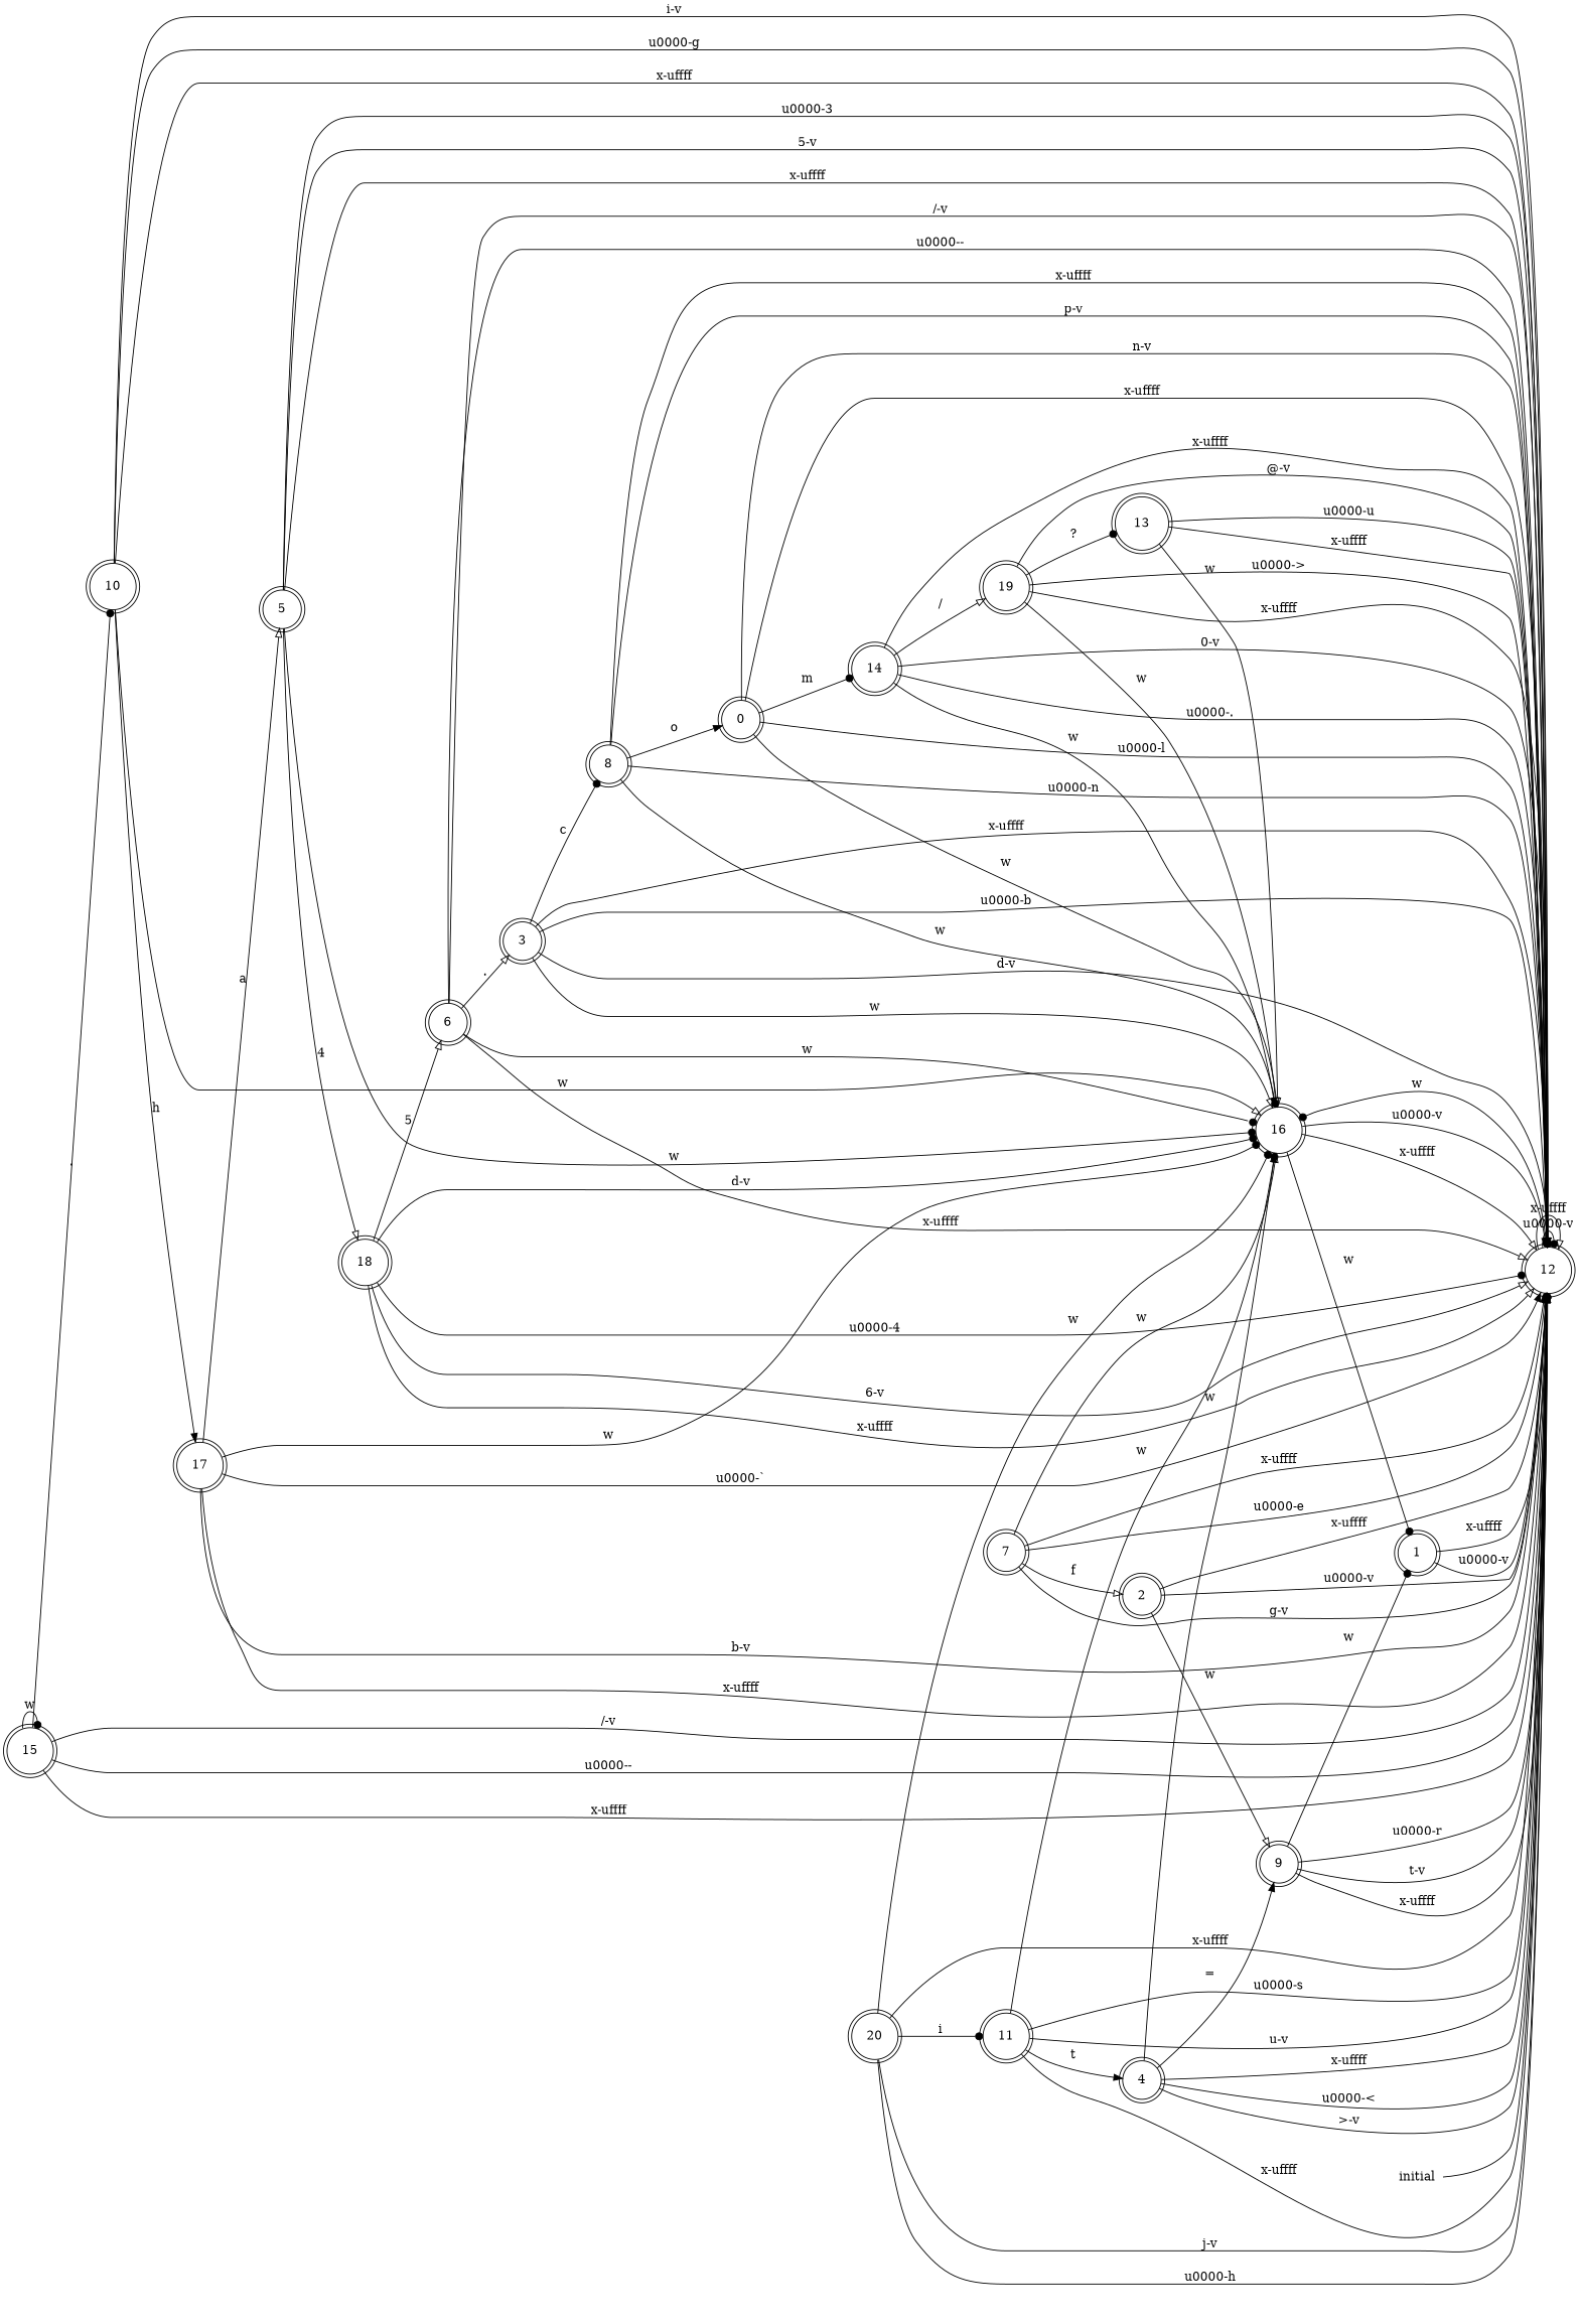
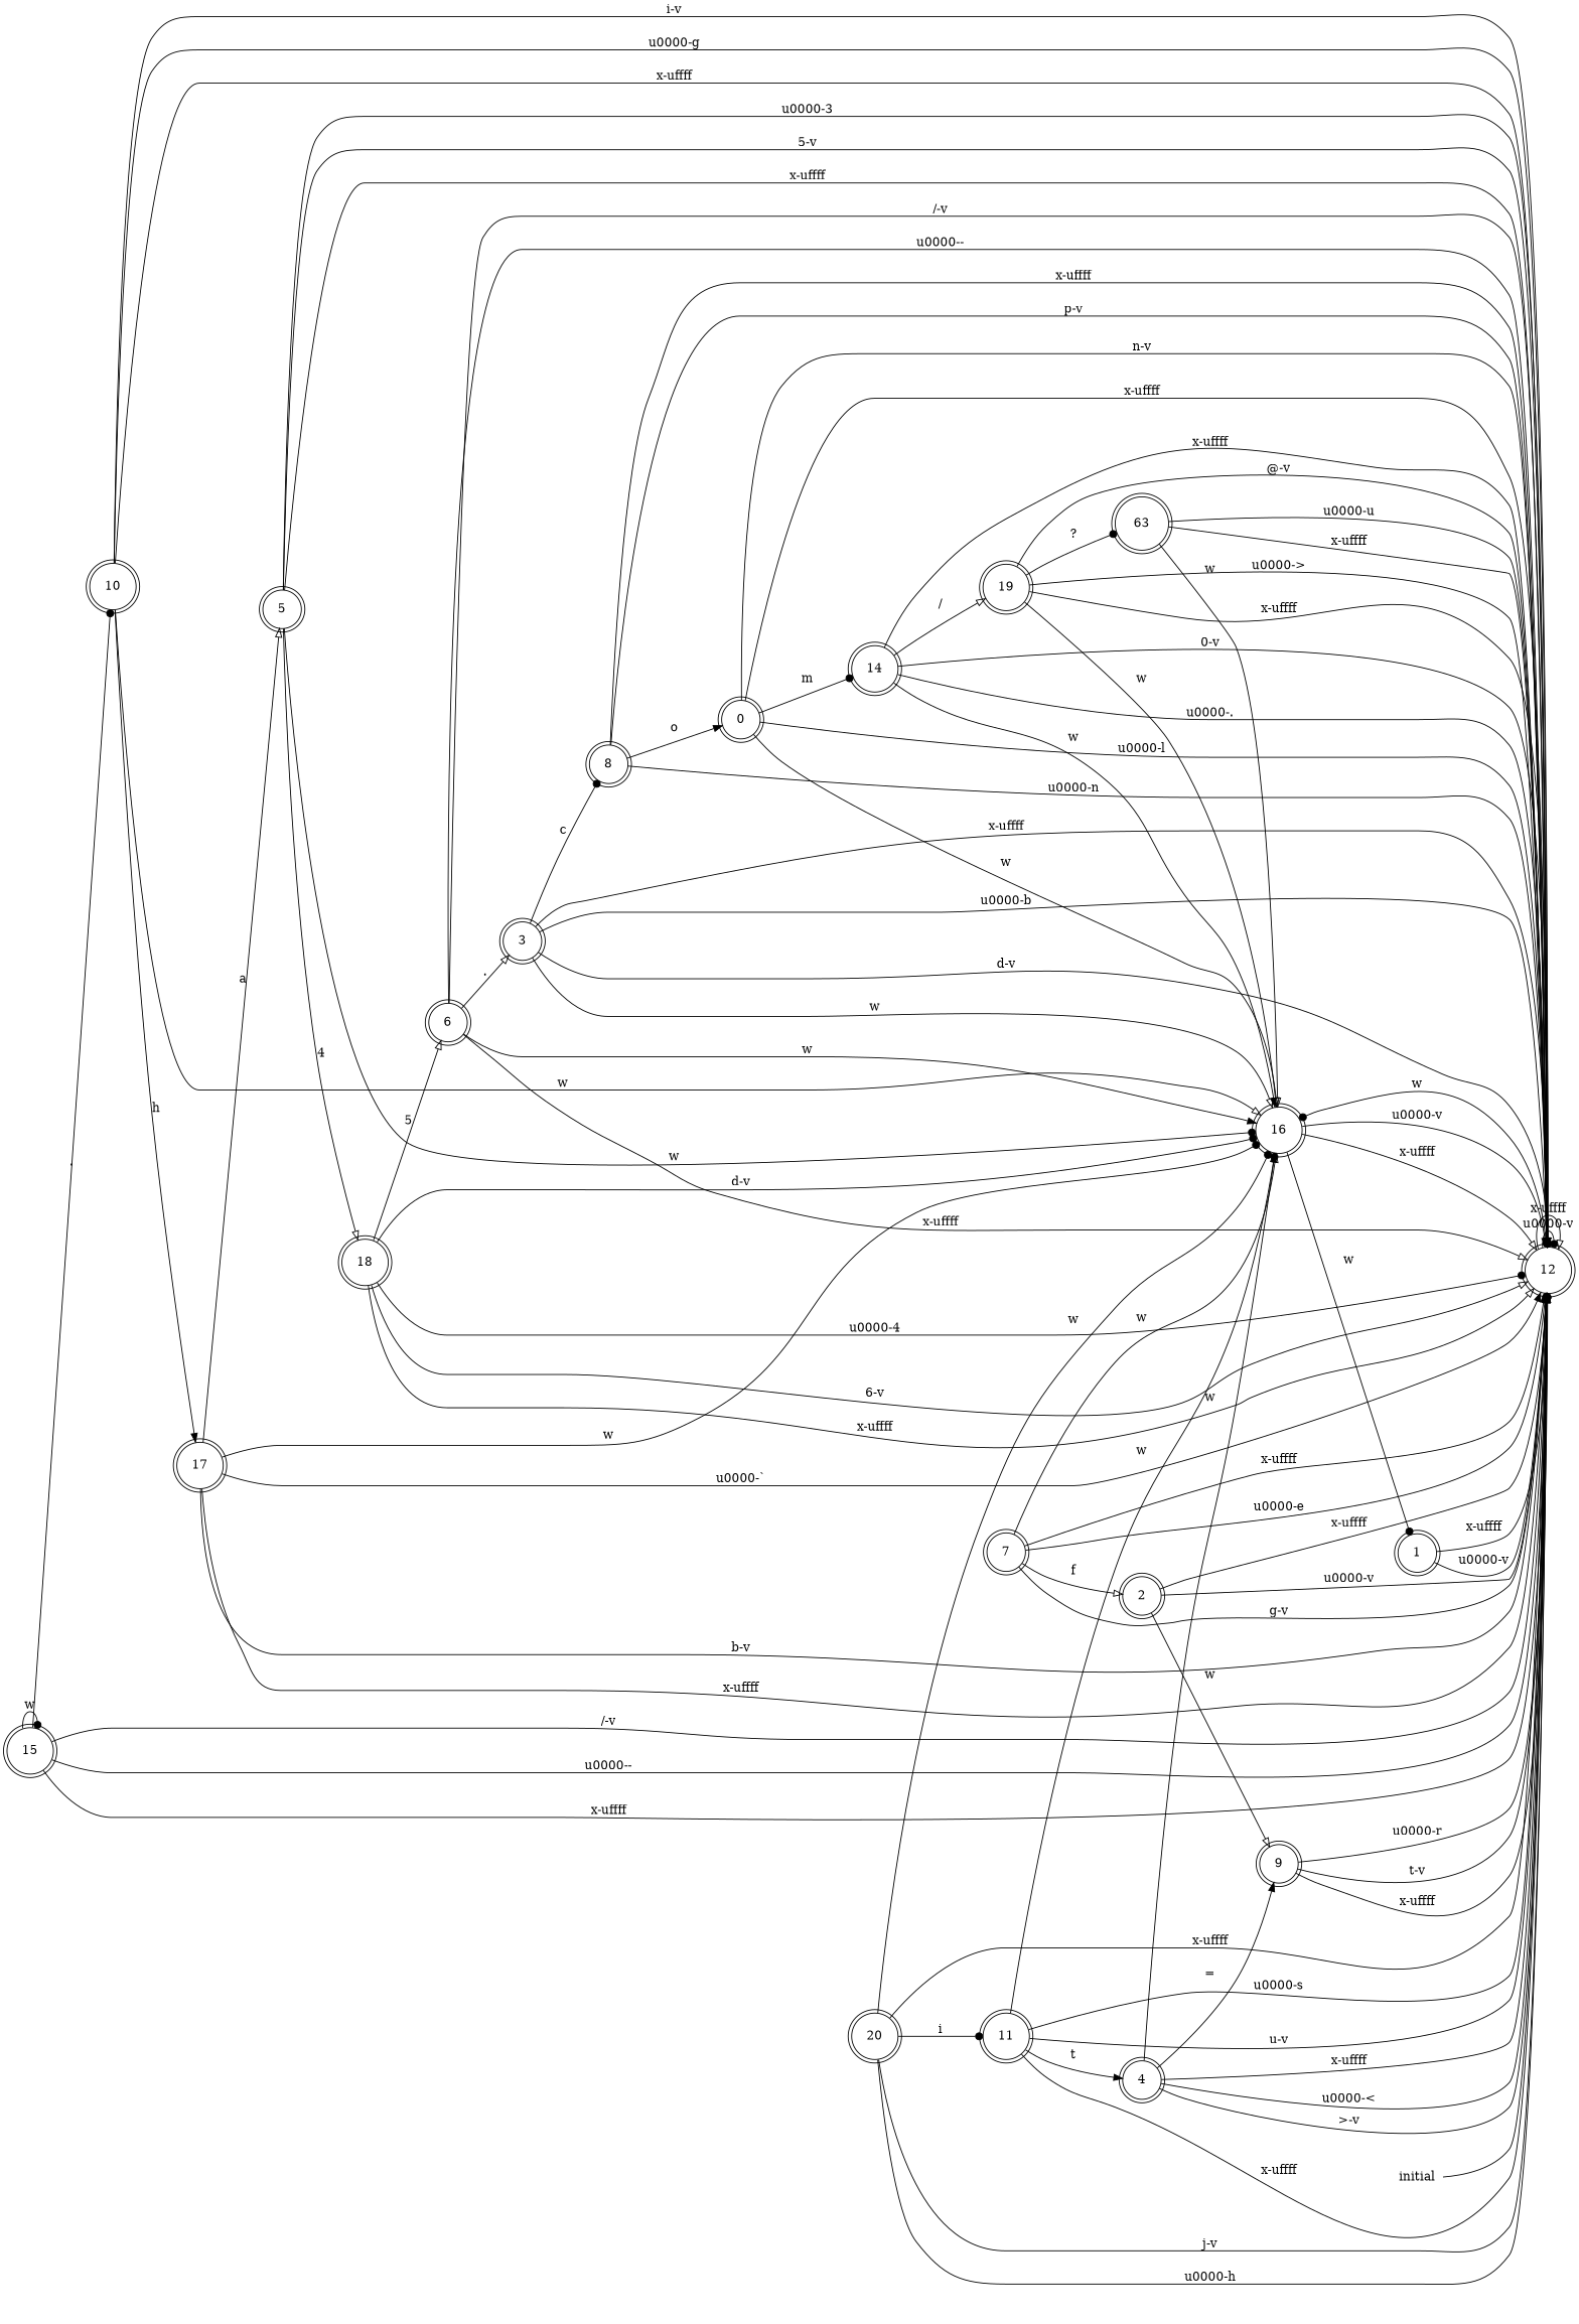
  digraph {
    rankdir=LR
    node [shape=doublecircle]
    edge [arrowhead=onormal]
    0
    14
    16
    12
    19
    1
-   13
+   13 [label=63]
    15
    10
    17
    2
    9
    3
    8
    4
    7
    5
    18
    6
    11
    initial [shape=plaintext]
    20
    0 -> 14 [arrowhead=dot label=m]
    0 -> 16 [label=w]
    0 -> 12 [arrowhead=dot label="\u0000-l"]
    0 -> 12 [arrowhead=normal label="n-v"]
    0 -> 12 [label="x-\uffff"]
    14 -> 16 [arrowhead=normal label=w]
    14 -> 12 [arrowhead=dot label="0-v"]
    14 -> 12 [arrowhead=normal label="\u0000-."]
    14 -> 12 [label="x-\uffff"]
    14 -> 19 [label="/"]
    16 -> 12 [arrowhead=normal label="\u0000-v"]
    16 -> 12 [label="x-\uffff"]
    16 -> 1 [arrowhead=dot label=w]
    12 -> 16 [arrowhead=dot label=w]
    12 -> 12 [arrowhead=dot label="\u0000-v"]
    12 -> 12 [label="x-\uffff"]
    19 -> 16 [label=w]
    19 -> 12 [label="@-v"]
    19 -> 12 [label="\u0000->"]
    19 -> 12 [arrowhead=normal label="x-\uffff"]
    19 -> 13 [arrowhead=dot label="?"]
    1 -> 12 [arrowhead=dot label="\u0000-v"]
    1 -> 12 [arrowhead=normal label="x-\uffff"]
    13 -> 16 [label=w]
    13 -> 12 [label="x-\uffff"]
    13 -> 12 [arrowhead=normal label="\u0000-u"]
    15 -> 12 [arrowhead=normal label="/-v"]
    15 -> 12 [arrowhead=normal label="\u0000--"]
    15 -> 12 [label="x-\uffff"]
    15 -> 15 [arrowhead=dot label=w]
    15 -> 10 [arrowhead=dot label="."]
    10 -> 16 [label=w]
    10 -> 12 [arrowhead=normal label="i-v"]
    10 -> 12 [arrowhead=normal label="\u0000-g"]
    10 -> 12 [arrowhead=normal label="x-\uffff"]
    10 -> 17 [arrowhead=normal label=h]
    17 -> 16 [arrowhead=dot label=w]
    17 -> 12 [arrowhead=normal label="\u0000-`"]
    17 -> 12 [label="b-v"]
    17 -> 12 [arrowhead=normal label="x-\uffff"]
    17 -> 5 [label=a]
    2 -> 12 [arrowhead=normal label="\u0000-v"]
    2 -> 12 [arrowhead=normal label="x-\uffff"]
    2 -> 9 [label=w]
    9 -> 12 [arrowhead=normal label="\u0000-r"]
    9 -> 12 [arrowhead=normal label="t-v"]
    9 -> 12 [arrowhead=normal label="x-\uffff"]
-   9 -> 1 [arrowhead=dot label=w]
    3 -> 16 [label=w]
    3 -> 12 [arrowhead=dot label="\u0000-b"]
    3 -> 12 [arrowhead=normal label="d-v"]
    3 -> 12 [arrowhead=dot label="x-\uffff"]
    3 -> 8 [arrowhead=dot label=c]
    8 -> 0 [arrowhead=normal label=o]
-   8 -> 16 [arrowhead=dot label=w]
    8 -> 12 [arrowhead=normal label="p-v"]
    8 -> 12 [arrowhead=dot label="\u0000-n"]
    8 -> 12 [label="x-\uffff"]
    4 -> 16 [arrowhead=dot label=w]
    4 -> 12 [label="\u0000-<"]
    4 -> 12 [arrowhead=dot label=">-v"]
    4 -> 12 [label="x-\uffff"]
    4 -> 9 [arrowhead=normal label="="]
    7 -> 16 [label=w]
    7 -> 12 [label="g-v"]
    7 -> 12 [arrowhead=normal label="x-\uffff"]
    7 -> 12 [arrowhead=normal label="\u0000-e"]
    7 -> 2 [label=f]
    5 -> 16 [arrowhead=dot label=w]
    5 -> 12 [arrowhead=dot label="\u0000-3"]
    5 -> 12 [arrowhead=normal label="5-v"]
    5 -> 12 [arrowhead=dot label="x-\uffff"]
    5 -> 18 [label=4]
    18 -> 16 [arrowhead=dot label="d-v"]
    18 -> 12 [arrowhead=dot label="\u0000-4"]
    18 -> 12 [label="6-v"]
    18 -> 12 [label="x-\uffff"]
    18 -> 6 [label=5]
-   6 -> 16 [arrowhead=dot label=w]
+   6 -> 16 [arrowhead=normal label=w]
    6 -> 12 [arrowhead=dot label="/-v"]
    6 -> 12 [label="\u0000--"]
    6 -> 12 [label="x-\uffff"]
    6 -> 3 [label="."]
    11 -> 16 [arrowhead=normal label=w]
    11 -> 12 [label="\u0000-s"]
    11 -> 12 [arrowhead=normal label="u-v"]
    11 -> 12 [arrowhead=dot label="x-\uffff"]
    11 -> 4 [arrowhead=normal label=t]
    initial -> 12 [arrowhead=dot]
    20 -> 16 [arrowhead=dot label=w]
    20 -> 12 [arrowhead=dot label="j-v"]
    20 -> 12 [label="\u0000-h"]
    20 -> 12 [arrowhead=dot label="x-\uffff"]
    20 -> 11 [arrowhead=dot label=i]
  }
